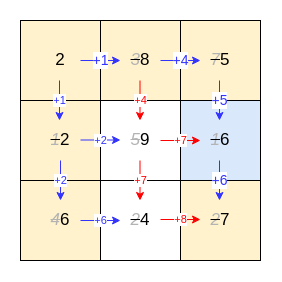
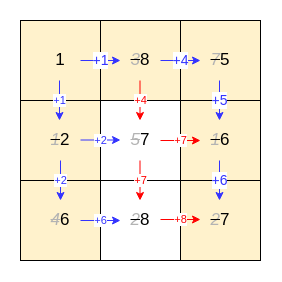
  <mxCell id="0" />
  <mxCell id="1" parent="0" />
- <mxCell id="2" value="2" style="whiteSpace=wrap;html=1;aspect=fixed;fontSize=17;fillColor=#fff2cc;strokeColor=#000000;" vertex="1" parent="1"><mxGeometry x="20" y="20" width="80" height="80" as="geometry" /></mxCell>
+ <mxCell id="2" value="1" style="whiteSpace=wrap;html=1;aspect=fixed;fontSize=17;fillColor=#fff2cc;strokeColor=#000000;" vertex="1" parent="1"><mxGeometry x="20" y="20" width="80" height="80" as="geometry" /></mxCell>
  <mxCell id="3" value="&lt;i&gt;&lt;strike&gt;&lt;font color=&quot;#b3b3b3&quot;&gt;3&lt;/font&gt;&lt;/strike&gt;&lt;/i&gt;8" style="whiteSpace=wrap;html=1;aspect=fixed;fontSize=17;fillColor=#fff2cc;strokeColor=#000000;" vertex="1" parent="1"><mxGeometry x="100" y="20" width="80" height="80" as="geometry" /></mxCell>
  <mxCell id="4" value="&lt;i&gt;&lt;strike&gt;&lt;font color=&quot;#b3b3b3&quot;&gt;7&lt;/font&gt;&lt;/strike&gt;&lt;/i&gt;5" style="whiteSpace=wrap;html=1;aspect=fixed;fontSize=17;fillColor=#fff2cc;strokeColor=#000000;" vertex="1" parent="1"><mxGeometry x="180" y="20" width="80" height="80" as="geometry" /></mxCell>
  <mxCell id="5" value="&lt;i&gt;&lt;strike&gt;&lt;font color=&quot;#b3b3b3&quot;&gt;1&lt;/font&gt;&lt;/strike&gt;&lt;/i&gt;2" style="whiteSpace=wrap;html=1;aspect=fixed;fontSize=17;fillColor=#fff2cc;" vertex="1" parent="1"><mxGeometry x="20" y="100" width="80" height="80" as="geometry" /></mxCell>
- <mxCell id="6" value="&lt;font color=&quot;#b3b3b3&quot;&gt;&lt;i&gt;&lt;strike&gt;5&lt;/strike&gt;&lt;/i&gt;&lt;/font&gt;9" style="whiteSpace=wrap;html=1;aspect=fixed;fontSize=17;" vertex="1" parent="1"><mxGeometry x="100" y="100" width="80" height="80" as="geometry" /></mxCell>
- <mxCell id="7" value="&lt;i&gt;&lt;strike&gt;&lt;font color=&quot;#b3b3b3&quot;&gt;1&lt;/font&gt;&lt;/strike&gt;&lt;/i&gt;6" style="whiteSpace=wrap;html=1;aspect=fixed;fontSize=17;fillColor=#dae8fc;strokeColor=#000000;" vertex="1" parent="1"><mxGeometry x="180" y="100" width="80" height="80" as="geometry" /></mxCell>
+ <mxCell id="6" value="&lt;font color=&quot;#b3b3b3&quot;&gt;&lt;i&gt;&lt;strike&gt;5&lt;/strike&gt;&lt;/i&gt;&lt;/font&gt;7" style="whiteSpace=wrap;html=1;aspect=fixed;fontSize=17;" vertex="1" parent="1"><mxGeometry x="100" y="100" width="80" height="80" as="geometry" /></mxCell>
+ <mxCell id="7" value="&lt;i&gt;&lt;strike&gt;&lt;font color=&quot;#b3b3b3&quot;&gt;1&lt;/font&gt;&lt;/strike&gt;&lt;/i&gt;6" style="whiteSpace=wrap;html=1;aspect=fixed;fontSize=17;fillColor=#fff2cc;strokeColor=#000000;" vertex="1" parent="1"><mxGeometry x="180" y="100" width="80" height="80" as="geometry" /></mxCell>
  <mxCell id="8" value="&lt;font color=&quot;#b3b3b3&quot;&gt;&lt;i&gt;&lt;strike&gt;4&lt;/strike&gt;&lt;/i&gt;&lt;/font&gt;6" style="whiteSpace=wrap;html=1;aspect=fixed;fontSize=17;fillColor=#fff2cc;" vertex="1" parent="1"><mxGeometry x="20" y="180" width="80" height="80" as="geometry" /></mxCell>
- <mxCell id="9" value="&lt;i&gt;&lt;strike&gt;&lt;font color=&quot;#b3b3b3&quot;&gt;2&lt;/font&gt;&lt;/strike&gt;&lt;/i&gt;4" style="whiteSpace=wrap;html=1;aspect=fixed;fontSize=17;" vertex="1" parent="1"><mxGeometry x="100" y="180" width="80" height="80" as="geometry" /></mxCell>
+ <mxCell id="9" value="&lt;i&gt;&lt;strike&gt;&lt;font color=&quot;#b3b3b3&quot;&gt;2&lt;/font&gt;&lt;/strike&gt;&lt;/i&gt;8" style="whiteSpace=wrap;html=1;aspect=fixed;fontSize=17;" vertex="1" parent="1"><mxGeometry x="100" y="180" width="80" height="80" as="geometry" /></mxCell>
  <mxCell id="10" value="&lt;i&gt;&lt;strike&gt;&lt;font color=&quot;#b3b3b3&quot;&gt;2&lt;/font&gt;&lt;/strike&gt;&lt;/i&gt;7" style="whiteSpace=wrap;html=1;aspect=fixed;fontSize=17;fillColor=#fff2cc;strokeColor=#000000;" vertex="1" parent="1"><mxGeometry x="180" y="180" width="80" height="80" as="geometry" /></mxCell>
  <mxCell id="11" value="+1" style="endArrow=classic;html=1;strokeColor=#3333FF;fontColor=#3333FF;fontSize=14;" edge="1" parent="1"><mxGeometry width="50" height="50" relative="1" as="geometry"><mxPoint x="80" y="60" as="sourcePoint" /><mxPoint x="120" y="60" as="targetPoint" /></mxGeometry></mxCell>
  <mxCell id="12" value="+4" style="endArrow=classic;html=1;strokeColor=#3333FF;fontColor=#3333FF;fontSize=14;" edge="1" parent="1"><mxGeometry width="50" height="50" relative="1" as="geometry"><mxPoint x="160" y="60" as="sourcePoint" /><mxPoint x="200" y="60" as="targetPoint" /></mxGeometry></mxCell>
  <mxCell id="13" value="+6" style="endArrow=classic;html=1;strokeColor=#3333FF;fontColor=#3333FF;fontSize=14;" edge="1" parent="1"><mxGeometry width="50" height="50" relative="1" as="geometry"><mxPoint x="219" y="160" as="sourcePoint" /><mxPoint x="219" y="200" as="targetPoint" /></mxGeometry></mxCell>
  <mxCell id="14" value="+5" style="endArrow=classic;html=1;strokeColor=#3333FF;fontColor=#3333FF;fontSize=14;" edge="1" parent="1"><mxGeometry width="50" height="50" relative="1" as="geometry"><mxPoint x="219" y="80" as="sourcePoint" /><mxPoint x="219" y="120" as="targetPoint" /></mxGeometry></mxCell>
  <mxCell id="15" value="+4" style="endArrow=classic;html=1;fontColor=#FF0000;strokeColor=#FF0000;" edge="1" parent="1"><mxGeometry width="50" height="50" relative="1" as="geometry"><mxPoint x="139.5" y="80" as="sourcePoint" /><mxPoint x="139.5" y="120" as="targetPoint" /></mxGeometry></mxCell>
  <mxCell id="16" value="+2" style="endArrow=classic;html=1;strokeColor=#3333FF;fontColor=#3333FF;" edge="1" parent="1"><mxGeometry width="50" height="50" relative="1" as="geometry"><mxPoint x="60" y="160" as="sourcePoint" /><mxPoint x="60" y="200" as="targetPoint" /></mxGeometry></mxCell>
  <mxCell id="17" value="+1" style="endArrow=classic;html=1;strokeColor=#3333FF;fontColor=#3333FF;" edge="1" parent="1"><mxGeometry width="50" height="50" relative="1" as="geometry"><mxPoint x="59" y="80" as="sourcePoint" /><mxPoint x="59" y="120" as="targetPoint" /></mxGeometry></mxCell>
  <mxCell id="18" value="+2" style="endArrow=classic;html=1;strokeColor=#3333FF;fontColor=#3333FF;" edge="1" parent="1"><mxGeometry width="50" height="50" relative="1" as="geometry"><mxPoint x="80" y="139.5" as="sourcePoint" /><mxPoint x="120" y="139.5" as="targetPoint" /></mxGeometry></mxCell>
  <mxCell id="19" value="+7" style="endArrow=classic;html=1;fontColor=#FF0000;strokeColor=#FF0000;" edge="1" parent="1"><mxGeometry width="50" height="50" relative="1" as="geometry"><mxPoint x="139.5" y="160" as="sourcePoint" /><mxPoint x="139.5" y="200" as="targetPoint" /></mxGeometry></mxCell>
  <mxCell id="20" value="+6" style="endArrow=classic;html=1;strokeColor=#3333FF;fontColor=#3333FF;" edge="1" parent="1"><mxGeometry width="50" height="50" relative="1" as="geometry"><mxPoint x="80" y="220" as="sourcePoint" /><mxPoint x="120" y="220" as="targetPoint" /></mxGeometry></mxCell>
  <mxCell id="21" value="+7" style="endArrow=classic;html=1;fontColor=#FF0000;strokeColor=#FF0000;" edge="1" parent="1"><mxGeometry width="50" height="50" relative="1" as="geometry"><mxPoint x="160" y="140" as="sourcePoint" /><mxPoint x="200" y="140" as="targetPoint" /></mxGeometry></mxCell>
  <mxCell id="22" value="+8" style="endArrow=classic;html=1;fontColor=#FF0000;strokeColor=#FF0000;" edge="1" parent="1"><mxGeometry width="50" height="50" relative="1" as="geometry"><mxPoint x="160" y="219" as="sourcePoint" /><mxPoint x="200" y="219" as="targetPoint" /></mxGeometry></mxCell>
